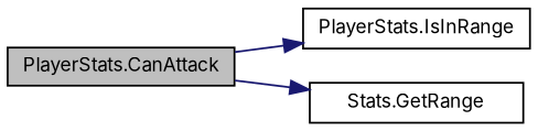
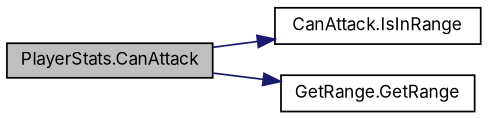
  digraph {
    fontname=Inter
    rankdir=LR
    node [color=black fillcolor=white fontname=Inter fontsize=10 shape=record style=filled]
    edge [color=midnightblue fontname=Inter fontsize=10 labelfontname=Helvetica labelfontsize=10 style=solid]
    n1 [fillcolor=grey75 fontcolor=black height=0.2 label="PlayerStats.CanAttack" width=0.4]
-   n2 [height=0.2 label="PlayerStats.IsInRange" width=0.4]
-   n3 [height=0.2 label="Stats.GetRange" width=0.4]
+   n2 [height=0.2 label="CanAttack.IsInRange" width=0.4]
+   n3 [height=0.2 label="GetRange.GetRange" width=0.4]
    n1 -> n2
    n1 -> n3
  }
